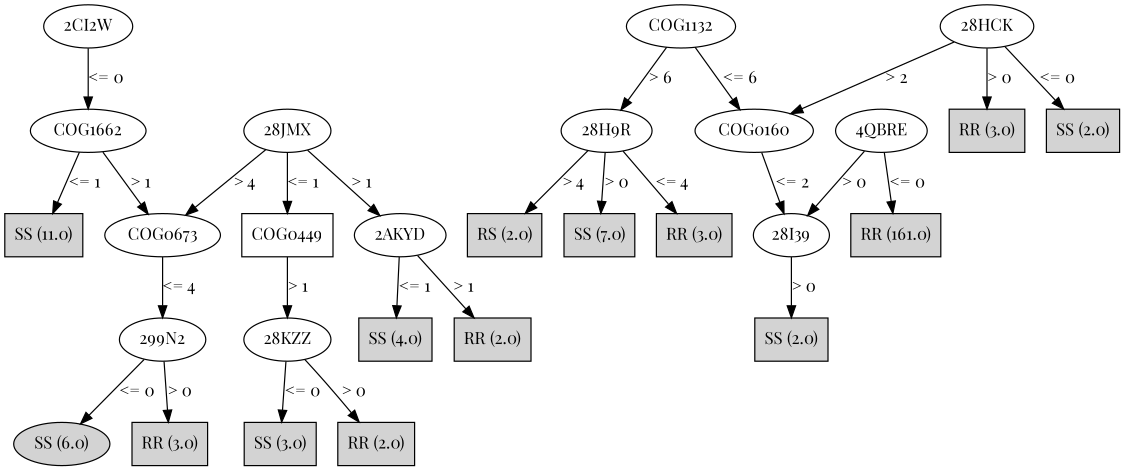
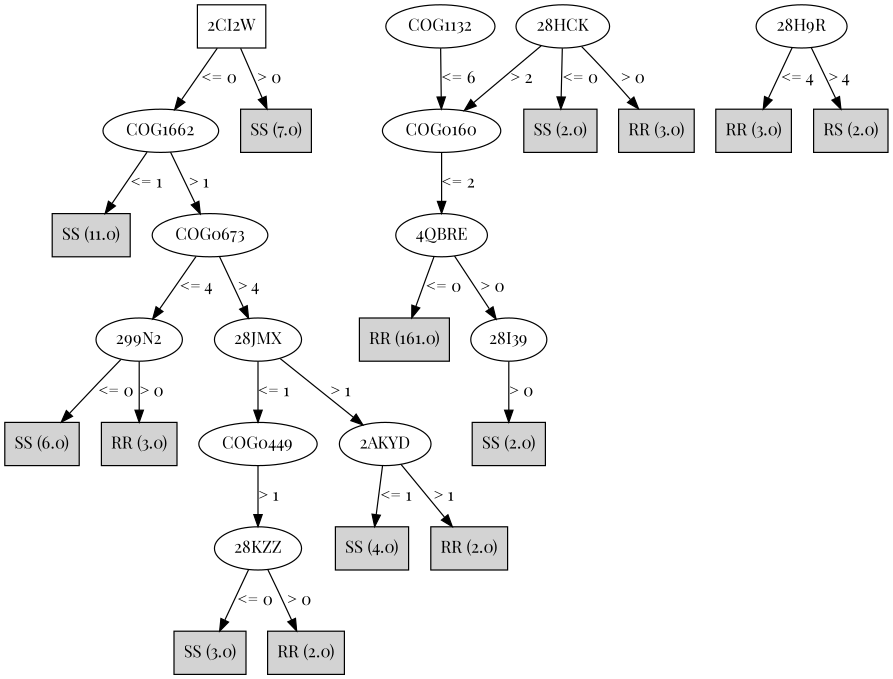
  digraph {
    fontname="Playfair Display"
    node [fontname="Playfair Display"]
    edge [fontname="Playfair Display"]
-   n1 [label="2CI2W"]
+   n1 [label="2CI2W" shape=box]
    n2 [label=COG1662]
    n3 [label="SS (7.0)" shape=box style=filled]
    n4 [label="SS (11.0)" shape=box style=filled]
    n5 [label=COG0673]
    n6 [label="299N2"]
    n7 [label="28JMX"]
-   n8 [label="SS (6.0)" shape=ellipse style=filled]
+   n8 [label="SS (6.0)" shape=box style=filled]
    n9 [label="RR (3.0)" shape=box style=filled]
-   n10 [label=COG0449 shape=box]
+   n10 [label=COG0449]
    n11 [label="2AKYD"]
    n12 [label="28KZZ"]
    n13 [label="SS (4.0)" shape=box style=filled]
    n14 [label="RR (2.0)" shape=box style=filled]
    n15 [label=COG1132]
    n16 [label=COG0160]
    n17 [label="28H9R"]
    n18 [label="SS (3.0)" shape=box style=filled]
    n19 [label="RR (2.0)" shape=box style=filled]
    n20 [label="4QBRE"]
    n21 [label="RR (3.0)" shape=box style=filled]
    n22 [label="RS (2.0)" shape=box style=filled]
    n23 [label="RR (161.0)" shape=box style=filled]
    n24 [label="28I39"]
    n25 [label="28HCK"]
    n26 [label="SS (2.0)" shape=box style=filled]
    n27 [label="RR (3.0)" shape=box style=filled]
    n28 [label="SS (2.0)" shape=box style=filled]
    n1 -> n2 [label="<= 0"]
-   n17 -> n3 [label="> 0"]
+   n1 -> n3 [label="> 0"]
    n2 -> n4 [label="<= 1"]
    n2 -> n5 [label="> 1"]
    n5 -> n6 [label="<= 4"]
-   n7 -> n5 [label="> 4"]
+   n5 -> n7 [label="> 4"]
    n6 -> n8 [label="<= 0"]
    n6 -> n9 [label="> 0"]
    n7 -> n10 [label="<= 1"]
    n7 -> n11 [label="> 1"]
    n10 -> n12 [label="> 1"]
    n11 -> n13 [label="<= 1"]
    n11 -> n14 [label="> 1"]
    n12 -> n18 [label="<= 0"]
    n12 -> n19 [label="> 0"]
    n15 -> n16 [label="<= 6"]
-   n15 -> n17 [label="> 6"]
-   n16 -> n24 [label="<= 2"]
+   n16 -> n20 [label="<= 2"]
    n17 -> n21 [label="<= 4"]
    n17 -> n22 [label="> 4"]
    n20 -> n23 [label="<= 0"]
    n20 -> n24 [label="> 0"]
    n24 -> n28 [label="> 0"]
    n25 -> n16 [label="> 2"]
    n25 -> n26 [label="<= 0"]
    n25 -> n27 [label="> 0"]
  }
